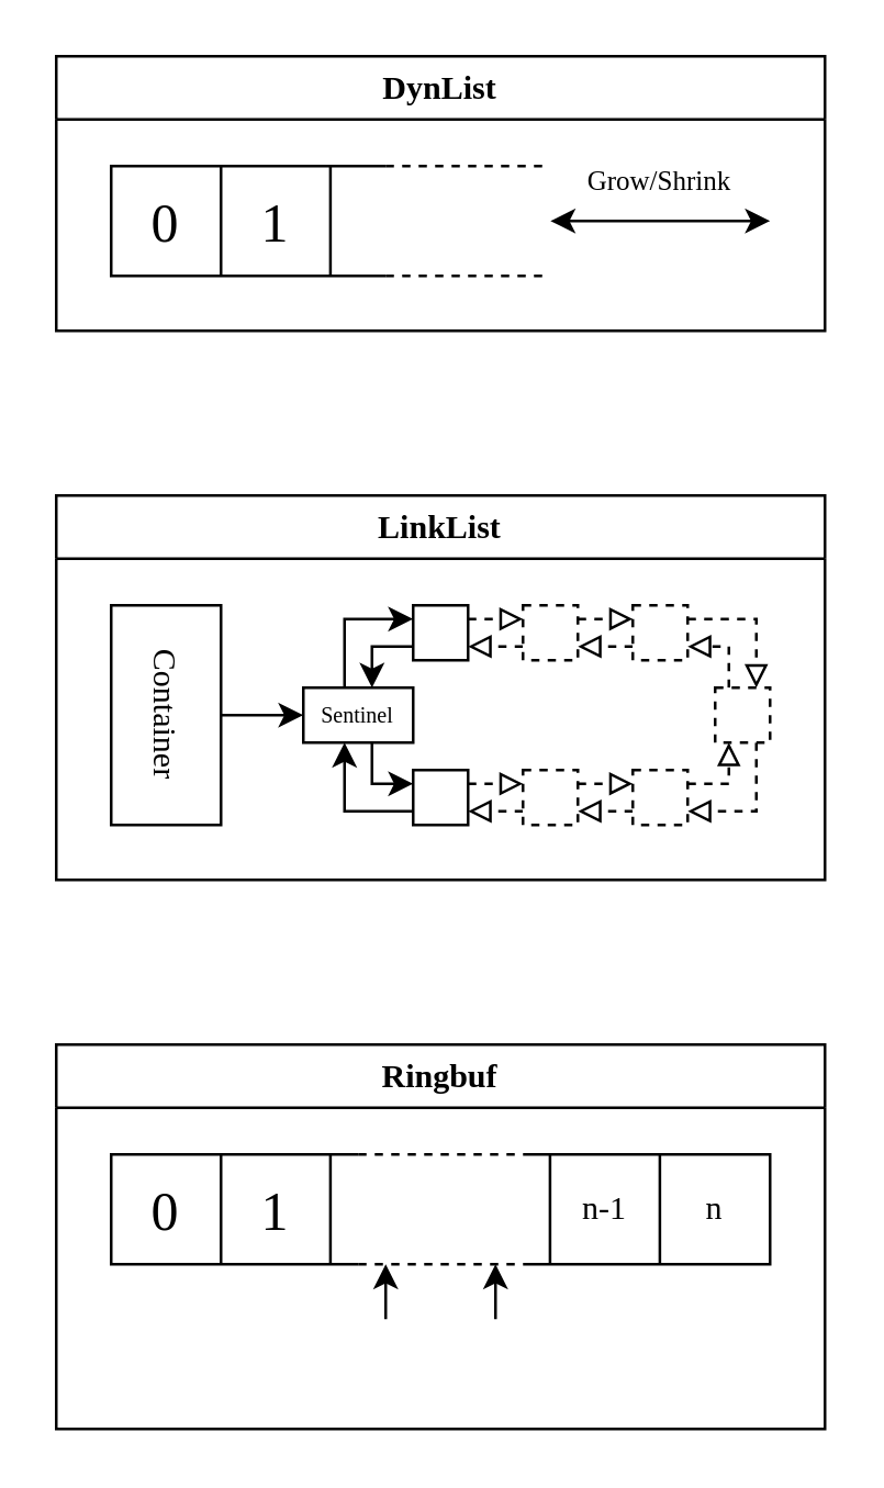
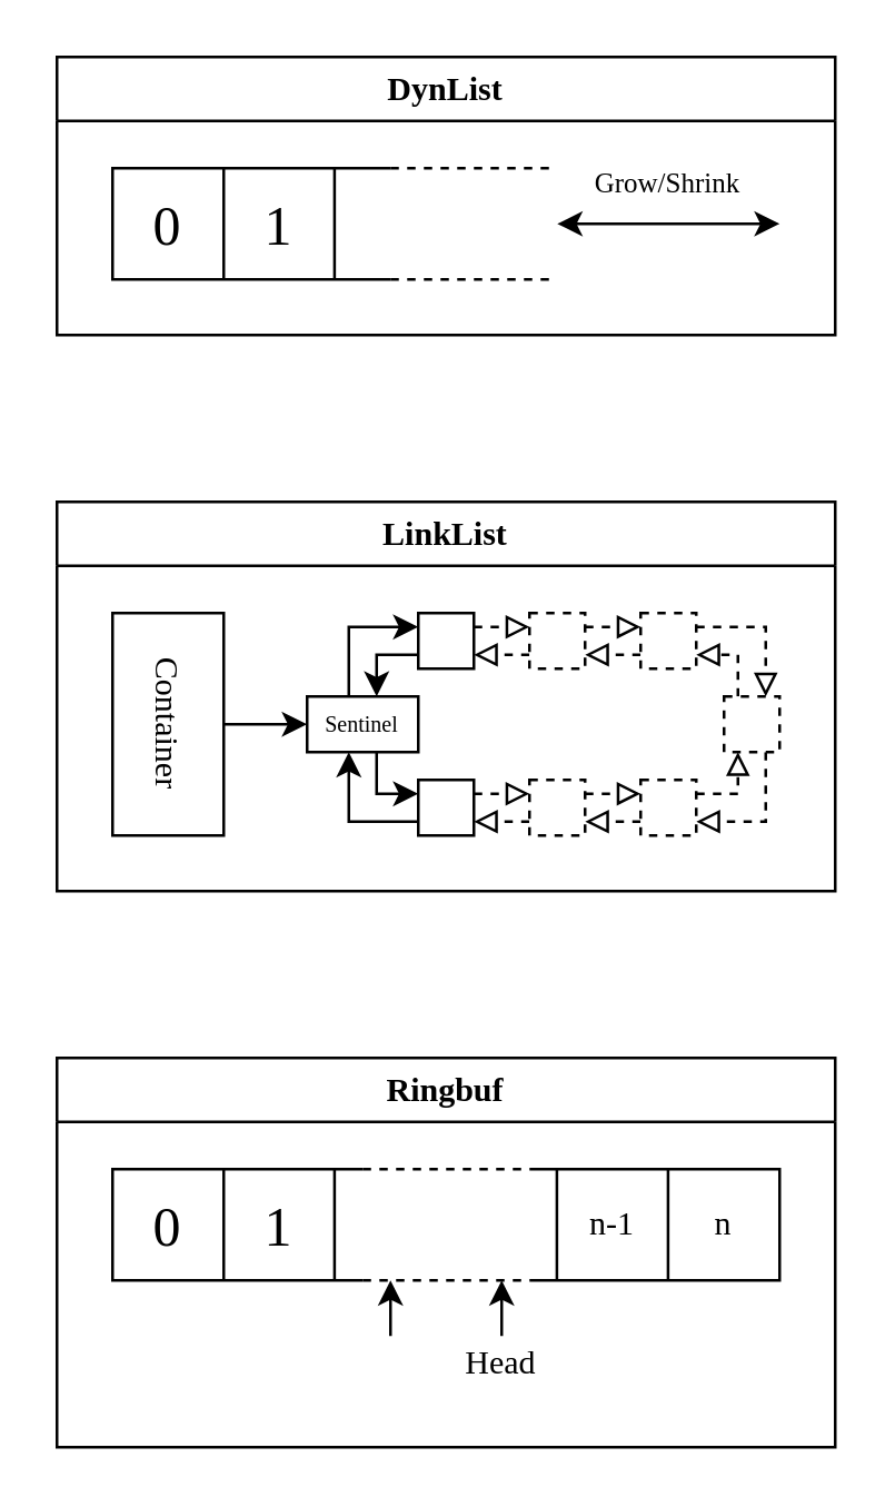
  <mxCell id="0" />
  <mxCell id="1" parent="0" />
  <mxCell id="2" value="" style="rounded=0;whiteSpace=wrap;html=1;fontFamily=Consolas;" vertex="1" parent="1"><mxGeometry x="110" y="250" width="40" height="20" as="geometry" /></mxCell>
  <mxCell id="3" value="&lt;font&gt;DynList&lt;/font&gt;" style="swimlane;whiteSpace=wrap;html=1;fillColor=none;fontFamily=Consolas;" vertex="1" parent="1"><mxGeometry x="20" y="20" width="280" height="100" as="geometry" /></mxCell>
  <mxCell id="4" value="" style="endArrow=none;html=1;rounded=0;curved=0;fontFamily=Consolas;" edge="1" parent="3"><mxGeometry width="50" height="50" relative="1" as="geometry"><mxPoint x="120" y="80" as="sourcePoint" /><mxPoint x="120" y="40" as="targetPoint" /><Array as="points"><mxPoint x="20" y="80" /><mxPoint x="20" y="40" /></Array></mxGeometry></mxCell>
  <mxCell id="5" value="" style="endArrow=none;html=1;rounded=0;dashed=1;fontFamily=Consolas;" edge="1" parent="3"><mxGeometry width="50" height="50" relative="1" as="geometry"><mxPoint x="120" y="40" as="sourcePoint" /><mxPoint x="180" y="40" as="targetPoint" /></mxGeometry></mxCell>
  <mxCell id="6" value="" style="endArrow=none;html=1;rounded=0;dashed=1;fontFamily=Consolas;" edge="1" parent="3"><mxGeometry width="50" height="50" relative="1" as="geometry"><mxPoint x="120" y="80" as="sourcePoint" /><mxPoint x="180" y="80" as="targetPoint" /></mxGeometry></mxCell>
  <mxCell id="7" value="" style="endArrow=classic;startArrow=classic;html=1;rounded=0;fontFamily=Consolas;" edge="1" parent="3"><mxGeometry width="50" height="50" relative="1" as="geometry"><mxPoint x="180" y="60" as="sourcePoint" /><mxPoint x="260" y="60" as="targetPoint" /></mxGeometry></mxCell>
  <mxCell id="8" value="Grow/Shrink" style="text;html=1;align=center;verticalAlign=middle;whiteSpace=wrap;rounded=0;fontFamily=Consolas;fontSize=10;" vertex="1" parent="3"><mxGeometry x="180" y="40" width="80" height="10" as="geometry" /></mxCell>
  <mxCell id="9" value="" style="endArrow=none;html=1;rounded=0;fontFamily=Consolas;" edge="1" parent="3"><mxGeometry width="50" height="50" relative="1" as="geometry"><mxPoint x="60" y="80" as="sourcePoint" /><mxPoint x="60" y="40" as="targetPoint" /></mxGeometry></mxCell>
  <mxCell id="10" value="" style="endArrow=none;html=1;rounded=0;fontFamily=Consolas;" edge="1" parent="3"><mxGeometry width="50" height="50" relative="1" as="geometry"><mxPoint x="99.86" y="80" as="sourcePoint" /><mxPoint x="99.86" y="40" as="targetPoint" /></mxGeometry></mxCell>
  <mxCell id="11" value="&lt;div&gt;&lt;font style=&quot;font-size: 20px;&quot;&gt;0&lt;/font&gt;&lt;/div&gt;" style="text;html=1;align=center;verticalAlign=middle;whiteSpace=wrap;rounded=0;fontFamily=Consolas;" vertex="1" parent="3"><mxGeometry x="20" y="40" width="40" height="40" as="geometry" /></mxCell>
  <mxCell id="12" value="&lt;div style=&quot;font-size: 20px;&quot;&gt;&lt;font style=&quot;font-size: 20px;&quot;&gt;1&lt;br&gt;&lt;/font&gt;&lt;/div&gt;" style="text;html=1;align=center;verticalAlign=middle;whiteSpace=wrap;rounded=0;fontFamily=Consolas;" vertex="1" parent="3"><mxGeometry x="60" y="40" width="40" height="40" as="geometry" /></mxCell>
  <mxCell id="13" style="edgeStyle=orthogonalEdgeStyle;rounded=0;orthogonalLoop=1;jettySize=auto;html=1;entryX=0;entryY=0.5;entryDx=0;entryDy=0;fontFamily=Consolas;" edge="1" parent="1" source="14" target="30"><mxGeometry relative="1" as="geometry"><mxPoint x="100" y="260" as="targetPoint" /><Array as="points" /></mxGeometry></mxCell>
  <mxCell id="14" value="" style="rounded=0;whiteSpace=wrap;html=1;fontFamily=Consolas;" vertex="1" parent="1"><mxGeometry x="40" y="220" width="40" height="80" as="geometry" /></mxCell>
  <mxCell id="15" style="edgeStyle=orthogonalEdgeStyle;rounded=0;orthogonalLoop=1;jettySize=auto;html=1;exitX=0.25;exitY=0;exitDx=0;exitDy=0;entryX=0;entryY=0.25;entryDx=0;entryDy=0;fontFamily=Consolas;" edge="1" parent="1" target="29"><mxGeometry relative="1" as="geometry"><mxPoint x="125" y="250" as="sourcePoint" /><Array as="points"><mxPoint x="125" y="225" /></Array></mxGeometry></mxCell>
  <mxCell id="16" style="edgeStyle=orthogonalEdgeStyle;rounded=0;orthogonalLoop=1;jettySize=auto;html=1;exitX=0.75;exitY=1;exitDx=0;exitDy=0;fontFamily=Consolas;" edge="1" parent="1"><mxGeometry relative="1" as="geometry"><mxPoint x="135" y="270" as="sourcePoint" /><mxPoint x="150" y="285" as="targetPoint" /><Array as="points"><mxPoint x="135" y="285" /></Array></mxGeometry></mxCell>
  <mxCell id="17" style="edgeStyle=orthogonalEdgeStyle;rounded=0;orthogonalLoop=1;jettySize=auto;html=1;exitX=1;exitY=0.25;exitDx=0;exitDy=0;entryX=0.75;entryY=0;entryDx=0;entryDy=0;dashed=1;endArrow=block;endFill=0;fontFamily=Consolas;" edge="1" parent="1" source="19" target="22"><mxGeometry relative="1" as="geometry" /></mxCell>
  <mxCell id="18" style="edgeStyle=orthogonalEdgeStyle;rounded=0;orthogonalLoop=1;jettySize=auto;html=1;exitX=0;exitY=0.75;exitDx=0;exitDy=0;entryX=1;entryY=0.75;entryDx=0;entryDy=0;dashed=1;endArrow=block;endFill=0;fontFamily=Consolas;" edge="1" parent="1" source="19" target="36"><mxGeometry relative="1" as="geometry" /></mxCell>
  <mxCell id="19" value="" style="rounded=0;whiteSpace=wrap;html=1;dashed=1;fontFamily=Consolas;" vertex="1" parent="1"><mxGeometry x="230" y="220" width="20" height="20" as="geometry" /></mxCell>
  <mxCell id="20" style="edgeStyle=orthogonalEdgeStyle;rounded=0;orthogonalLoop=1;jettySize=auto;html=1;exitX=0.25;exitY=0;exitDx=0;exitDy=0;entryX=1;entryY=0.75;entryDx=0;entryDy=0;dashed=1;endArrow=block;endFill=0;fontFamily=Consolas;" edge="1" parent="1" source="22" target="19"><mxGeometry relative="1" as="geometry"><Array as="points"><mxPoint x="265" y="235" /></Array></mxGeometry></mxCell>
  <mxCell id="21" style="edgeStyle=orthogonalEdgeStyle;rounded=0;orthogonalLoop=1;jettySize=auto;html=1;exitX=0.75;exitY=1;exitDx=0;exitDy=0;entryX=1;entryY=0.75;entryDx=0;entryDy=0;dashed=1;endArrow=block;endFill=0;fontFamily=Consolas;" edge="1" parent="1" source="22" target="26"><mxGeometry relative="1" as="geometry"><Array as="points"><mxPoint x="275" y="295" /></Array></mxGeometry></mxCell>
  <mxCell id="22" value="" style="rounded=0;whiteSpace=wrap;html=1;dashed=1;fontFamily=Consolas;" vertex="1" parent="1"><mxGeometry x="260" y="250" width="20" height="20" as="geometry" /></mxCell>
  <mxCell id="23" style="edgeStyle=orthogonalEdgeStyle;rounded=0;orthogonalLoop=1;jettySize=auto;html=1;exitX=1;exitY=0.25;exitDx=0;exitDy=0;entryX=0.25;entryY=1;entryDx=0;entryDy=0;dashed=1;endArrow=block;endFill=0;fontFamily=Consolas;" edge="1" parent="1" source="26" target="22"><mxGeometry relative="1" as="geometry" /></mxCell>
  <mxCell id="24" style="edgeStyle=orthogonalEdgeStyle;rounded=0;orthogonalLoop=1;jettySize=auto;html=1;entryX=0.25;entryY=1;entryDx=0;entryDy=0;fontFamily=Consolas;" edge="1" parent="1"><mxGeometry relative="1" as="geometry"><mxPoint x="150" y="295" as="sourcePoint" /><mxPoint x="125" y="270" as="targetPoint" /></mxGeometry></mxCell>
  <mxCell id="25" style="edgeStyle=orthogonalEdgeStyle;rounded=0;orthogonalLoop=1;jettySize=auto;html=1;exitX=0;exitY=0.75;exitDx=0;exitDy=0;entryX=1;entryY=0.75;entryDx=0;entryDy=0;dashed=1;endArrow=block;endFill=0;fontFamily=Consolas;" edge="1" parent="1" source="26" target="39"><mxGeometry relative="1" as="geometry" /></mxCell>
  <mxCell id="26" value="" style="rounded=0;whiteSpace=wrap;html=1;dashed=1;fontFamily=Consolas;" vertex="1" parent="1"><mxGeometry x="230" y="280" width="20" height="20" as="geometry" /></mxCell>
  <mxCell id="27" value="Container" style="text;html=1;align=center;verticalAlign=middle;whiteSpace=wrap;rounded=0;rotation=90;fontFamily=Consolas;" vertex="1" parent="1"><mxGeometry x="20" y="240" width="80" height="40" as="geometry" /></mxCell>
  <mxCell id="28" value="&lt;div&gt;LinkList&lt;/div&gt;" style="swimlane;whiteSpace=wrap;html=1;fontFamily=Consolas;" vertex="1" parent="1"><mxGeometry x="20" y="180" width="280" height="140" as="geometry" /></mxCell>
  <mxCell id="29" value="" style="rounded=0;whiteSpace=wrap;html=1;fontFamily=Consolas;" vertex="1" parent="28"><mxGeometry x="130" y="40" width="20" height="20" as="geometry" /></mxCell>
  <mxCell id="30" value="&lt;font style=&quot;font-size: 8px;&quot;&gt;Sentinel&lt;/font&gt;" style="text;html=1;align=center;verticalAlign=middle;whiteSpace=wrap;rounded=0;fontSize=8;fontFamily=Consolas;" vertex="1" parent="28"><mxGeometry x="90" y="70" width="40" height="20" as="geometry" /></mxCell>
  <mxCell id="31" style="edgeStyle=orthogonalEdgeStyle;rounded=0;orthogonalLoop=1;jettySize=auto;html=1;entryX=0.75;entryY=0;entryDx=0;entryDy=0;exitX=0;exitY=0.75;exitDx=0;exitDy=0;fontFamily=Consolas;" edge="1" parent="1" source="29"><mxGeometry relative="1" as="geometry"><mxPoint x="200" y="240" as="sourcePoint" /><mxPoint x="135" y="250" as="targetPoint" /><Array as="points"><mxPoint x="135" y="235" /></Array></mxGeometry></mxCell>
  <mxCell id="32" style="edgeStyle=orthogonalEdgeStyle;rounded=0;orthogonalLoop=1;jettySize=auto;html=1;exitX=1;exitY=0.25;exitDx=0;exitDy=0;entryX=0;entryY=0.25;entryDx=0;entryDy=0;dashed=1;endArrow=block;endFill=0;fontFamily=Consolas;" edge="1" parent="1" source="33" target="39"><mxGeometry relative="1" as="geometry" /></mxCell>
  <mxCell id="33" value="" style="rounded=0;whiteSpace=wrap;html=1;fontFamily=Consolas;" vertex="1" parent="1"><mxGeometry x="150" y="280" width="20" height="20" as="geometry" /></mxCell>
  <mxCell id="34" style="edgeStyle=orthogonalEdgeStyle;rounded=0;orthogonalLoop=1;jettySize=auto;html=1;exitX=0;exitY=0.75;exitDx=0;exitDy=0;entryX=1;entryY=0.75;entryDx=0;entryDy=0;dashed=1;endArrow=block;endFill=0;fontFamily=Consolas;" edge="1" parent="1" source="36" target="29"><mxGeometry relative="1" as="geometry" /></mxCell>
  <mxCell id="35" style="edgeStyle=orthogonalEdgeStyle;rounded=0;orthogonalLoop=1;jettySize=auto;html=1;exitX=1;exitY=0.25;exitDx=0;exitDy=0;dashed=1;endArrow=block;endFill=0;fontFamily=Consolas;" edge="1" parent="1" source="36"><mxGeometry relative="1" as="geometry"><mxPoint x="230" y="224.987" as="targetPoint" /></mxGeometry></mxCell>
  <mxCell id="36" value="" style="rounded=0;whiteSpace=wrap;html=1;dashed=1;fontFamily=Consolas;" vertex="1" parent="1"><mxGeometry x="190" y="220" width="20" height="20" as="geometry" /></mxCell>
  <mxCell id="37" style="edgeStyle=orthogonalEdgeStyle;rounded=0;orthogonalLoop=1;jettySize=auto;html=1;exitX=0;exitY=0.75;exitDx=0;exitDy=0;entryX=1;entryY=0.75;entryDx=0;entryDy=0;dashed=1;endArrow=block;endFill=0;fontFamily=Consolas;" edge="1" parent="1" source="39" target="33"><mxGeometry relative="1" as="geometry" /></mxCell>
  <mxCell id="38" style="edgeStyle=orthogonalEdgeStyle;rounded=0;orthogonalLoop=1;jettySize=auto;html=1;exitX=1;exitY=0.25;exitDx=0;exitDy=0;dashed=1;endArrow=block;endFill=0;fontFamily=Consolas;" edge="1" parent="1" source="39"><mxGeometry relative="1" as="geometry"><mxPoint x="230" y="284.987" as="targetPoint" /></mxGeometry></mxCell>
  <mxCell id="39" value="" style="rounded=0;whiteSpace=wrap;html=1;dashed=1;fontFamily=Consolas;" vertex="1" parent="1"><mxGeometry x="190" y="280" width="20" height="20" as="geometry" /></mxCell>
  <mxCell id="40" style="edgeStyle=orthogonalEdgeStyle;rounded=0;orthogonalLoop=1;jettySize=auto;html=1;exitX=1;exitY=0.25;exitDx=0;exitDy=0;entryX=0;entryY=0.25;entryDx=0;entryDy=0;dashed=1;endArrow=block;endFill=0;fontFamily=Consolas;" edge="1" parent="1" source="29" target="36"><mxGeometry relative="1" as="geometry" /></mxCell>
  <mxCell id="41" value="" style="endArrow=none;html=1;rounded=0;curved=0;fontFamily=Consolas;" edge="1" parent="1"><mxGeometry width="50" height="50" relative="1" as="geometry"><mxPoint x="130" y="460" as="sourcePoint" /><mxPoint x="130" y="420" as="targetPoint" /><Array as="points"><mxPoint x="40" y="460" /><mxPoint x="40" y="420" /></Array></mxGeometry></mxCell>
  <mxCell id="42" value="" style="endArrow=none;html=1;rounded=0;dashed=1;fontFamily=Consolas;" edge="1" parent="1"><mxGeometry width="50" height="50" relative="1" as="geometry"><mxPoint x="130" y="420" as="sourcePoint" /><mxPoint x="190" y="420" as="targetPoint" /></mxGeometry></mxCell>
  <mxCell id="43" value="" style="endArrow=none;html=1;rounded=0;dashed=1;fontFamily=Consolas;" edge="1" parent="1"><mxGeometry width="50" height="50" relative="1" as="geometry"><mxPoint x="130" y="460" as="sourcePoint" /><mxPoint x="190" y="460" as="targetPoint" /></mxGeometry></mxCell>
  <mxCell id="44" value="" style="endArrow=none;html=1;rounded=0;fontFamily=Consolas;" edge="1" parent="1"><mxGeometry width="50" height="50" relative="1" as="geometry"><mxPoint x="80" y="460" as="sourcePoint" /><mxPoint x="80" y="420" as="targetPoint" /></mxGeometry></mxCell>
  <mxCell id="45" value="" style="endArrow=none;html=1;rounded=0;fontFamily=Consolas;" edge="1" parent="1"><mxGeometry width="50" height="50" relative="1" as="geometry"><mxPoint x="119.86" y="460" as="sourcePoint" /><mxPoint x="119.86" y="420" as="targetPoint" /></mxGeometry></mxCell>
  <mxCell id="46" value="&lt;div&gt;&lt;font style=&quot;font-size: 20px;&quot;&gt;0&lt;/font&gt;&lt;/div&gt;" style="text;html=1;align=center;verticalAlign=middle;whiteSpace=wrap;rounded=0;fontFamily=Consolas;" vertex="1" parent="1"><mxGeometry x="40" y="420" width="40" height="40" as="geometry" /></mxCell>
  <mxCell id="47" value="&lt;div style=&quot;font-size: 20px;&quot;&gt;&lt;font style=&quot;font-size: 20px;&quot;&gt;1&lt;br&gt;&lt;/font&gt;&lt;/div&gt;" style="text;html=1;align=center;verticalAlign=middle;whiteSpace=wrap;rounded=0;fontFamily=Consolas;" vertex="1" parent="1"><mxGeometry x="80" y="420" width="40" height="40" as="geometry" /></mxCell>
  <mxCell id="48" value="" style="endArrow=none;html=1;rounded=0;curved=0;fontFamily=Consolas;" edge="1" parent="1"><mxGeometry width="50" height="50" relative="1" as="geometry"><mxPoint x="190" y="460" as="sourcePoint" /><mxPoint x="190" y="420" as="targetPoint" /><Array as="points"><mxPoint x="280" y="460" /><mxPoint x="280" y="420" /></Array></mxGeometry></mxCell>
  <mxCell id="49" value="" style="endArrow=none;html=1;rounded=0;fontFamily=Consolas;" edge="1" parent="1"><mxGeometry width="50" height="50" relative="1" as="geometry"><mxPoint x="239.86" y="460" as="sourcePoint" /><mxPoint x="239.86" y="420" as="targetPoint" /></mxGeometry></mxCell>
  <mxCell id="50" value="" style="endArrow=none;html=1;rounded=0;fontFamily=Consolas;" edge="1" parent="1"><mxGeometry width="50" height="50" relative="1" as="geometry"><mxPoint x="199.86" y="460" as="sourcePoint" /><mxPoint x="199.86" y="420" as="targetPoint" /></mxGeometry></mxCell>
  <mxCell id="51" value="n" style="text;html=1;align=center;verticalAlign=middle;whiteSpace=wrap;rounded=0;fontFamily=Consolas;" vertex="1" parent="1"><mxGeometry x="239.86" y="420" width="40" height="40" as="geometry" /></mxCell>
  <mxCell id="52" value="&lt;div&gt;n-1&lt;/div&gt;" style="text;html=1;align=center;verticalAlign=middle;whiteSpace=wrap;rounded=0;fontFamily=Consolas;" vertex="1" parent="1"><mxGeometry x="199.86" y="420" width="39.86" height="40" as="geometry" /></mxCell>
  <mxCell id="53" value="&lt;font&gt;Ringbuf&lt;/font&gt;" style="swimlane;whiteSpace=wrap;html=1;fontFamily=Consolas;" vertex="1" parent="1"><mxGeometry x="20" y="380" width="280" height="140" as="geometry" /></mxCell>
  <mxCell id="54" value="" style="endArrow=classic;html=1;rounded=0;" edge="1" parent="53"><mxGeometry width="50" height="50" relative="1" as="geometry"><mxPoint x="120" y="100" as="sourcePoint" /><mxPoint x="120" y="80" as="targetPoint" /></mxGeometry></mxCell>
  <mxCell id="55" value="" style="endArrow=classic;html=1;rounded=0;" edge="1" parent="53"><mxGeometry width="50" height="50" relative="1" as="geometry"><mxPoint x="160" y="100" as="sourcePoint" /><mxPoint x="160" y="80" as="targetPoint" /></mxGeometry></mxCell>
+ <mxCell id="56" value="Head" style="text;html=1;align=center;verticalAlign=middle;whiteSpace=wrap;rounded=0;fontFamily=Consolas;fontSize=12;fontColor=default;labelBackgroundColor=none;" vertex="1" parent="53"><mxGeometry x="140" y="100" width="40" height="20" as="geometry" /></mxCell>
